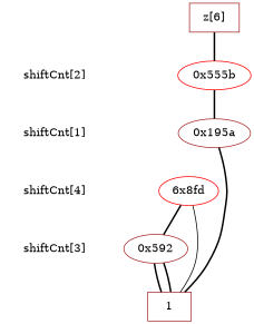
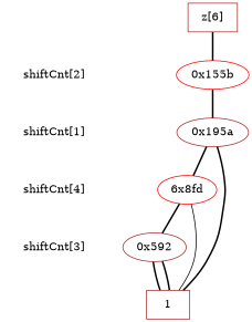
  digraph {
    node [shape=plaintext color=brown]
    edge [dir=none style=bold]
    "CONST NODES" [style=invis color=""]
    " shiftCnt[2] " [color=red]
    " shiftCnt[1] "
    " shiftCnt[4] " [color=red]
    " shiftCnt[3] "
    "  z[6]  " [shape=box]
-   "0x155b" [color=red label="0x555b" shape=""]
+   "0x155b" [color=red shape=""]
    n8 [label="0x195a" shape=""]
    n9 [color=red label="6x8fd" shape=""]
    n10 [label="0x592" shape=""]
    n11 [label=1 shape=box]
    subgraph sub_1 {
      "CONST NODES"
      " shiftCnt[2] "
      " shiftCnt[1] "
      " shiftCnt[4] "
      " shiftCnt[3] "
    }
    subgraph sub_2 {
      rank=same
      "  z[6]  "
    }
    subgraph sub_3 {
      rank=same
      " shiftCnt[2] "
      "0x155b"
    }
    subgraph sub_4 {
      rank=same
      " shiftCnt[1] "
      n8
    }
    subgraph sub_5 {
      rank=same
      " shiftCnt[4] "
      n9
    }
    subgraph sub_6 {
      rank=same
      " shiftCnt[3] "
      n10
    }
    subgraph sub_7 {
      rank=same
      "CONST NODES"
      subgraph sub_8 {
        rank=same
        n11
      }
    }
    " shiftCnt[2] " -> " shiftCnt[1] " [style=invis]
    " shiftCnt[1] " -> " shiftCnt[4] " [style=invis]
    " shiftCnt[4] " -> " shiftCnt[3] " [style=invis]
    " shiftCnt[3] " -> "CONST NODES" [style=invis]
    "  z[6]  " -> "0x155b"
    "0x155b" -> n8
+   n8 -> n9
    n8 -> n11
    n9 -> n10
    n9 -> n11 [style=solid]
    n10 -> n11
    n10 -> n11
  }
